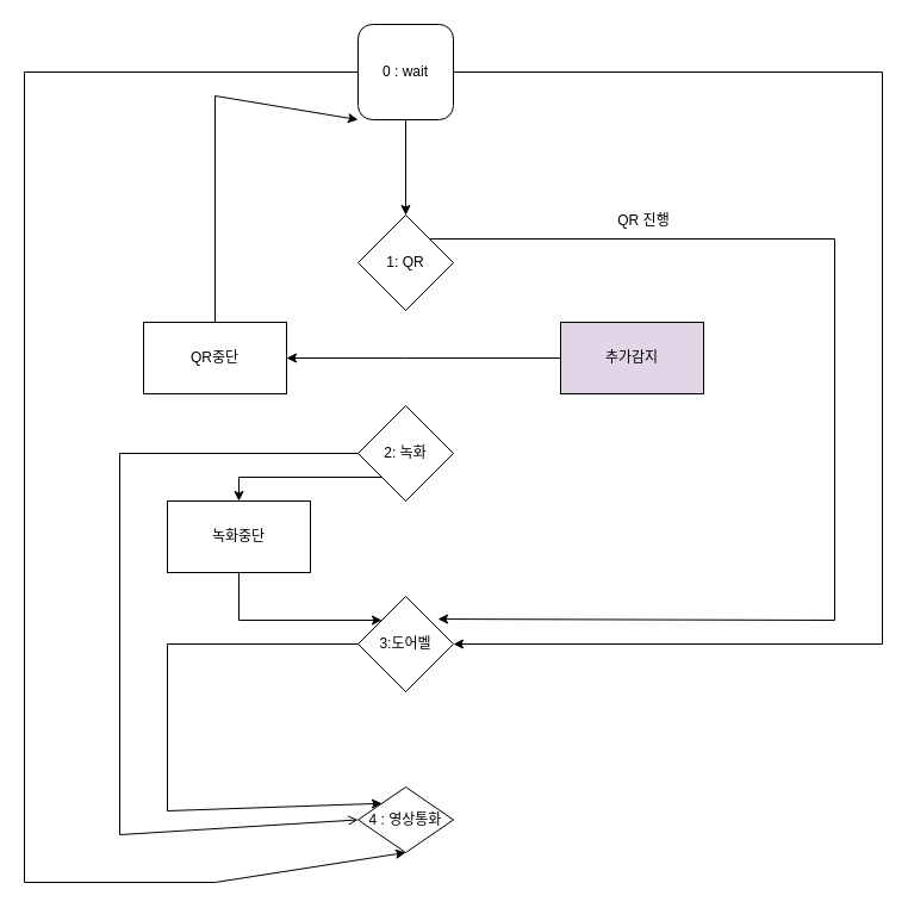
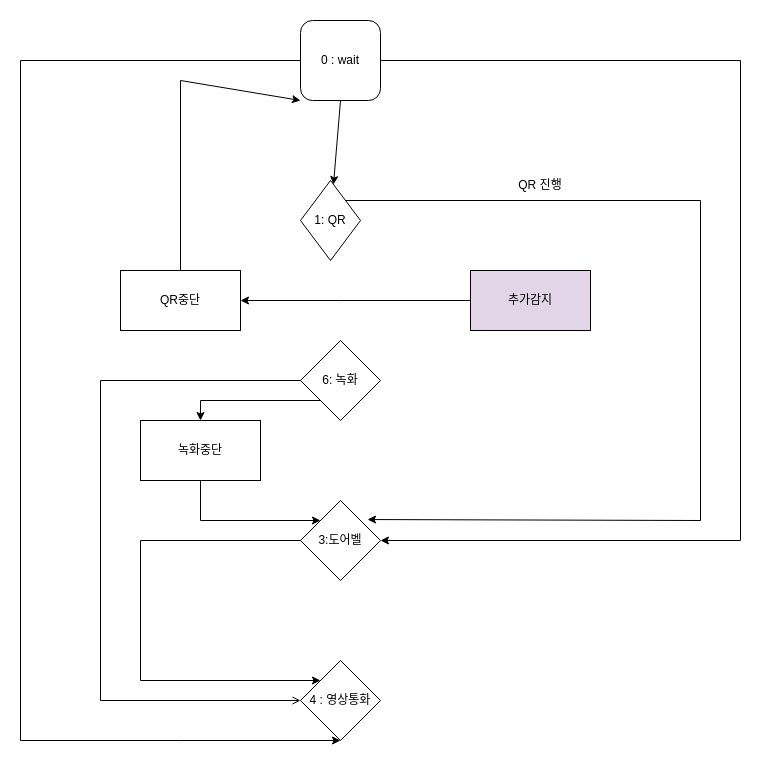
  <mxCell id="0" />
  <mxCell id="1" parent="0" />
- <mxCell id="2" value="1: QR" style="rhombus;whiteSpace=wrap;html=1;" vertex="1" parent="1"><mxGeometry x="300" y="180" width="80" height="80" as="geometry" /></mxCell>
- <mxCell id="3" value="2: 녹화" style="rhombus;whiteSpace=wrap;html=1;" vertex="1" parent="1"><mxGeometry x="300" y="340" width="80" height="80" as="geometry" /></mxCell>
+ <mxCell id="2" value="1: QR" style="rhombus;whiteSpace=wrap;html=1;" vertex="1" parent="1"><mxGeometry x="300" y="180" width="60" height="80" as="geometry" /></mxCell>
+ <mxCell id="3" value="6: 녹화" style="rhombus;whiteSpace=wrap;html=1;" vertex="1" parent="1"><mxGeometry x="300" y="340" width="80" height="80" as="geometry" /></mxCell>
  <mxCell id="4" value="3:도어벨" style="rhombus;whiteSpace=wrap;html=1;" vertex="1" parent="1"><mxGeometry x="300" y="500" width="80" height="80" as="geometry" /></mxCell>
- <mxCell id="5" value="4 : 영상통화" style="rhombus;whiteSpace=wrap;html=1;" vertex="1" parent="1"><mxGeometry x="300" y="660" width="80" height="55" as="geometry" /></mxCell>
+ <mxCell id="5" value="4 : 영상통화" style="rhombus;whiteSpace=wrap;html=1;" vertex="1" parent="1"><mxGeometry x="300" y="660" width="80" height="80" as="geometry" /></mxCell>
  <mxCell id="6" value="0 : wait" style="whiteSpace=wrap;html=1;rounded=1;" vertex="1" parent="1"><mxGeometry x="300" y="20" width="80" height="80" as="geometry" /></mxCell>
  <mxCell id="7" value="" style="endArrow=classic;html=1;rounded=0;exitX=0.5;exitY=1;exitDx=0;exitDy=0;" edge="1" parent="1" source="6" target="2"><mxGeometry width="50" height="50" relative="1" as="geometry"><mxPoint x="570" y="170" as="sourcePoint" /><mxPoint x="420" y="480" as="targetPoint" /></mxGeometry></mxCell>
  <mxCell id="8" value="" style="endArrow=classic;html=1;rounded=0;exitX=1;exitY=0.5;exitDx=0;exitDy=0;entryX=1;entryY=0.5;entryDx=0;entryDy=0;" edge="1" parent="1" source="6" target="4"><mxGeometry width="50" height="50" relative="1" as="geometry"><mxPoint x="350" y="110" as="sourcePoint" /><mxPoint x="350" y="190" as="targetPoint" /><Array as="points"><mxPoint x="740" y="60" /><mxPoint x="740" y="540" /></Array></mxGeometry></mxCell>
  <mxCell id="9" value="" style="endArrow=classic;html=1;rounded=0;exitX=0;exitY=0.5;exitDx=0;exitDy=0;entryX=0.5;entryY=1;entryDx=0;entryDy=0;" edge="1" parent="1" source="6" target="5"><mxGeometry width="50" height="50" relative="1" as="geometry"><mxPoint x="390" y="70" as="sourcePoint" /><mxPoint x="390" y="550" as="targetPoint" /><Array as="points"><mxPoint x="20" y="60" /><mxPoint x="20" y="740" /><mxPoint x="180" y="740" /></Array></mxGeometry></mxCell>
  <mxCell id="10" value="" style="endArrow=open;html=1;rounded=0;exitX=0;exitY=0.5;exitDx=0;exitDy=0;entryX=0;entryY=0.5;entryDx=0;entryDy=0;" edge="1" parent="1" source="3" target="5"><mxGeometry width="50" height="50" relative="1" as="geometry"><mxPoint x="310" y="230" as="sourcePoint" /><mxPoint x="310" y="710" as="targetPoint" /><Array as="points"><mxPoint x="100" y="380" /><mxPoint x="100" y="700" /></Array></mxGeometry></mxCell>
  <mxCell id="11" value="" style="endArrow=classic;html=1;rounded=0;exitX=0;exitY=0.5;exitDx=0;exitDy=0;entryX=0;entryY=0;entryDx=0;entryDy=0;" edge="1" parent="1" source="4" target="5"><mxGeometry width="50" height="50" relative="1" as="geometry"><mxPoint x="310" y="390" as="sourcePoint" /><mxPoint x="310" y="710" as="targetPoint" /><Array as="points"><mxPoint x="140" y="540" /><mxPoint x="140" y="680" /></Array></mxGeometry></mxCell>
  <mxCell id="12" value="" style="endArrow=classic;html=1;rounded=0;exitX=1;exitY=0;exitDx=0;exitDy=0;entryX=0.838;entryY=0.238;entryDx=0;entryDy=0;entryPerimeter=0;" edge="1" parent="1" source="2" target="4"><mxGeometry width="50" height="50" relative="1" as="geometry"><mxPoint x="390" y="230" as="sourcePoint" /><mxPoint x="390" y="390" as="targetPoint" /><Array as="points"><mxPoint x="700" y="200" /><mxPoint x="700" y="520" /></Array></mxGeometry></mxCell>
  <mxCell id="13" value="QR 진행" style="text;strokeColor=none;align=center;fillColor=none;html=1;verticalAlign=middle;whiteSpace=wrap;rounded=0;" vertex="1" parent="1"><mxGeometry x="510" y="170" width="60" height="30" as="geometry" /></mxCell>
  <mxCell id="14" value="추가감지" style="rounded=0;whiteSpace=wrap;html=1;fillColor=#e1d5e7;" vertex="1" parent="1"><mxGeometry x="470" y="270" width="120" height="60" as="geometry" /></mxCell>
  <mxCell id="15" value="QR중단" style="rounded=0;whiteSpace=wrap;html=1;" vertex="1" parent="1"><mxGeometry x="120" y="270" width="120" height="60" as="geometry" /></mxCell>
  <mxCell id="16" value="" style="endArrow=classic;html=1;rounded=0;exitX=0;exitY=0.5;exitDx=0;exitDy=0;entryX=1;entryY=0.5;entryDx=0;entryDy=0;" edge="1" parent="1" source="14" target="15"><mxGeometry width="50" height="50" relative="1" as="geometry"><mxPoint x="390" y="230" as="sourcePoint" /><mxPoint x="540" y="280" as="targetPoint" /><Array as="points"><mxPoint x="340" y="300" /></Array></mxGeometry></mxCell>
  <mxCell id="17" value="" style="endArrow=classic;html=1;rounded=0;entryX=0;entryY=1;entryDx=0;entryDy=0;exitX=0.5;exitY=0;exitDx=0;exitDy=0;" edge="1" parent="1" source="15" target="6"><mxGeometry width="50" height="50" relative="1" as="geometry"><mxPoint x="370" y="530" as="sourcePoint" /><mxPoint x="420" y="480" as="targetPoint" /><Array as="points"><mxPoint x="180" y="80" /></Array></mxGeometry></mxCell>
  <mxCell id="18" value="녹화중단&lt;br&gt;" style="rounded=0;whiteSpace=wrap;html=1;" vertex="1" parent="1"><mxGeometry x="140" y="420" width="120" height="60" as="geometry" /></mxCell>
  <mxCell id="19" value="" style="endArrow=classic;html=1;rounded=0;entryX=0.5;entryY=0;entryDx=0;entryDy=0;" edge="1" parent="1" target="18"><mxGeometry width="50" height="50" relative="1" as="geometry"><mxPoint x="320" y="400" as="sourcePoint" /><mxPoint x="330" y="90" as="targetPoint" /><Array as="points"><mxPoint x="200" y="400" /></Array></mxGeometry></mxCell>
  <mxCell id="20" value="" style="endArrow=classic;html=1;rounded=0;entryX=0;entryY=0;entryDx=0;entryDy=0;exitX=0.5;exitY=1;exitDx=0;exitDy=0;" edge="1" parent="1" source="18" target="4"><mxGeometry width="50" height="50" relative="1" as="geometry"><mxPoint x="370" y="410" as="sourcePoint" /><mxPoint x="590" y="430" as="targetPoint" /><Array as="points"><mxPoint x="200" y="520" /></Array></mxGeometry></mxCell>
